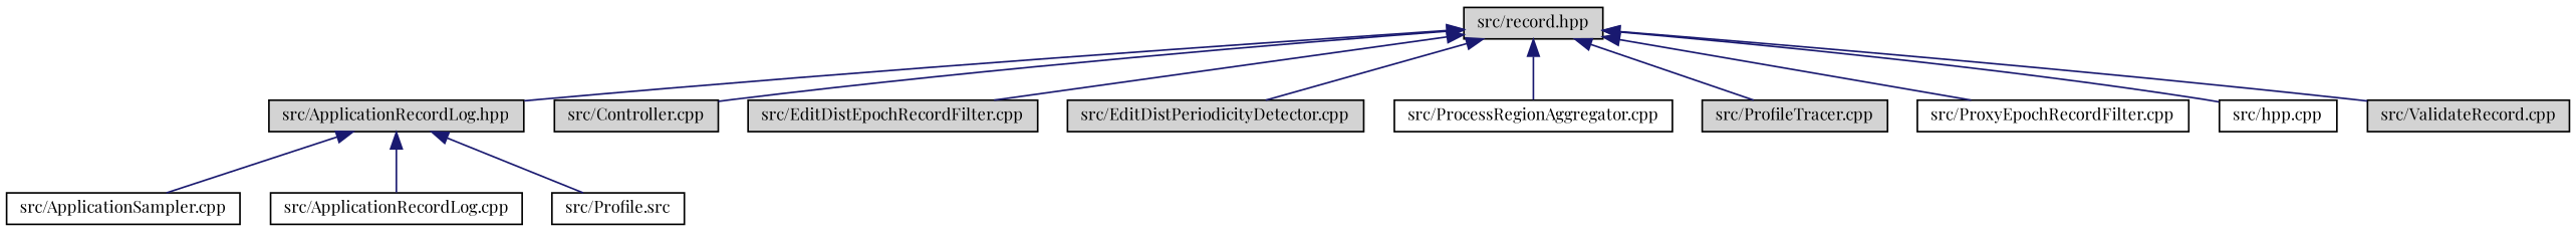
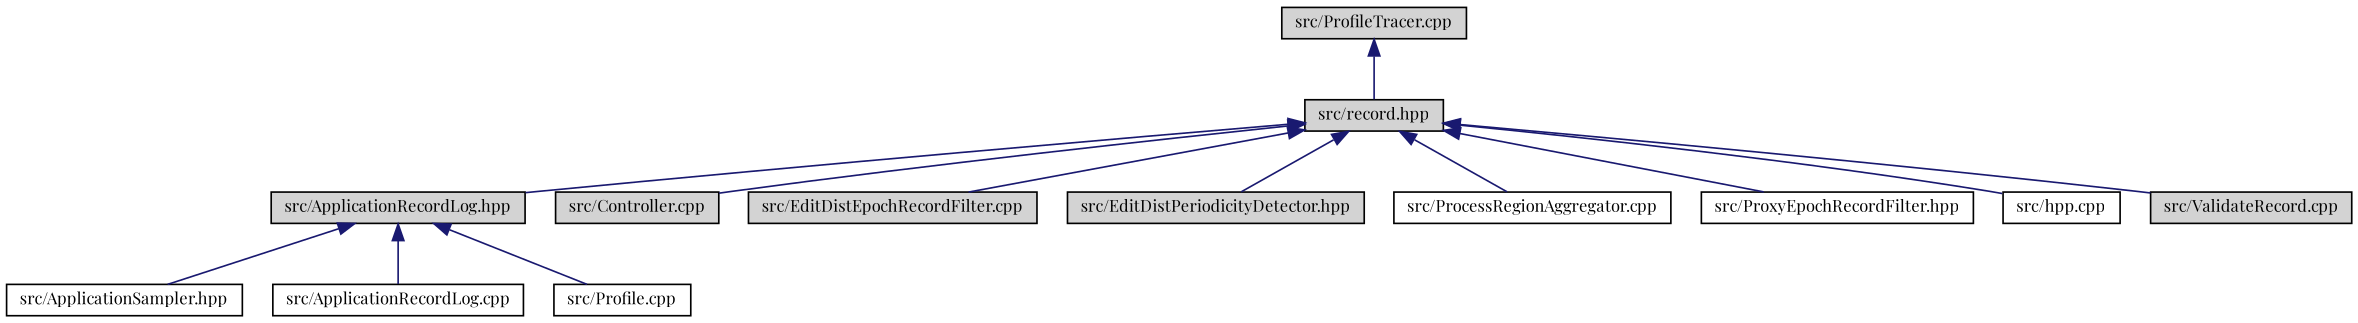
  digraph {
    fontname="Playfair Display"
    node [color=black fillcolor=lightgrey fontname="Playfair Display" fontsize=10 shape=record style=filled]
    edge [color=midnightblue dir=back fontname="Playfair Display" fontsize=10 labelfontname=Helvetica labelfontsize=10 style=solid]
    n1 [fontcolor=black height=0.2 label="src/record.hpp" width=0.4]
    n2 [height=0.2 label="src/ApplicationRecordLog.hpp" width=0.4]
    n3 [height=0.2 label="src/Controller.cpp" width=0.4]
    n4 [height=0.2 label="src/EditDistEpochRecordFilter.cpp" width=0.4]
-   n5 [height=0.2 label="src/EditDistPeriodicityDetector.cpp" width=0.4]
+   n5 [height=0.2 label="src/EditDistPeriodicityDetector.hpp" width=0.4]
    n6 [fillcolor=white height=0.2 label="src/ProcessRegionAggregator.cpp" width=0.4]
    n7 [height=0.2 label="src/ProfileTracer.cpp" width=0.4]
-   n8 [fillcolor=white height=0.2 label="src/ProxyEpochRecordFilter.cpp" width=0.4]
+   n8 [fillcolor=white height=0.2 label="src/ProxyEpochRecordFilter.hpp" width=0.4]
    n9 [fillcolor=white height=0.2 label="src/hpp.cpp" width=0.4]
    n10 [height=0.2 label="src/ValidateRecord.cpp" width=0.4]
-   n11 [fillcolor=white height=0.2 label="src/ApplicationSampler.cpp" width=0.4]
+   n11 [fillcolor=white height=0.2 label="src/ApplicationSampler.hpp" width=0.4]
    n12 [fillcolor=white height=0.2 label="src/ApplicationRecordLog.cpp" width=0.4]
-   n13 [fillcolor=white height=0.2 label="src/Profile.src" width=0.4]
+   n13 [fillcolor=white height=0.2 label="src/Profile.cpp" width=0.4]
    n1 -> n2
    n1 -> n3
    n1 -> n4
    n1 -> n5
    n1 -> n6
-   n1 -> n7
+   n7 -> n1
    n1 -> n8
    n1 -> n9
    n1 -> n10
    n2 -> n11
    n2 -> n12
    n2 -> n13
  }
